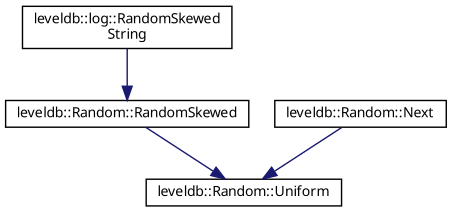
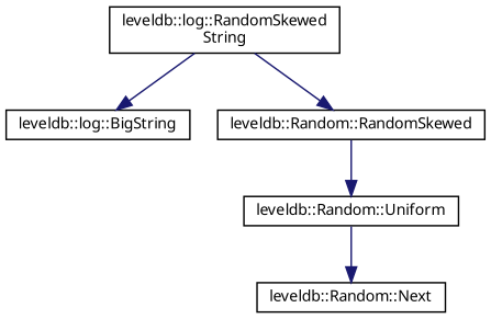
  digraph {
    fontname="Noto Sans"
    rankdir=TB
    node [color=black fillcolor=white fontname="Noto Sans" fontsize=10 shape=record style=filled]
    edge [color=midnightblue fontname="Noto Sans" fontsize=10 labelfontname=Helvetica labelfontsize=10 style=solid]
    n1 [height=0.2 label="leveldb::log::RandomSkewed\lString" width=0.4]
+   n2 [height=0.2 label="leveldb::log::BigString" width=0.4]
    n3 [height=0.2 label="leveldb::Random::RandomSkewed" width=0.4]
    n4 [height=0.2 label="leveldb::Random::Uniform" width=0.4]
    n5 [height=0.2 label="leveldb::Random::Next" width=0.4]
+   n1 -> n2
    n1 -> n3
    n3 -> n4
-   n5 -> n4
+   n4 -> n5
  }
